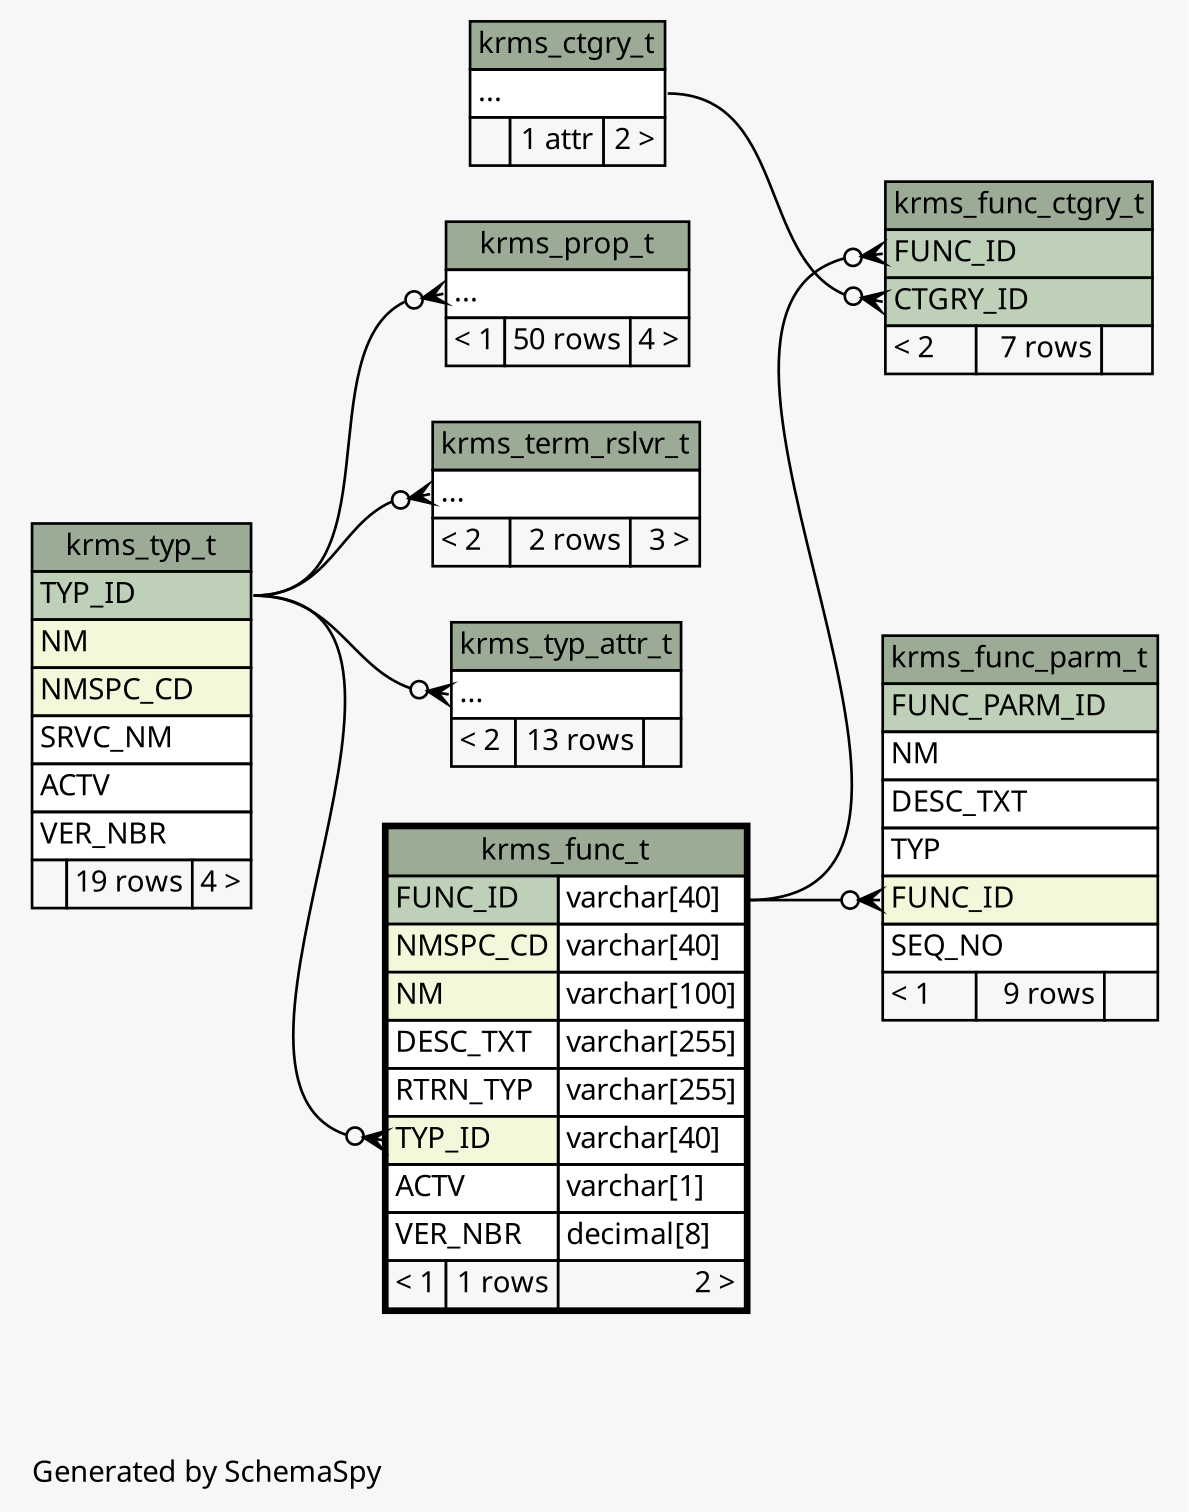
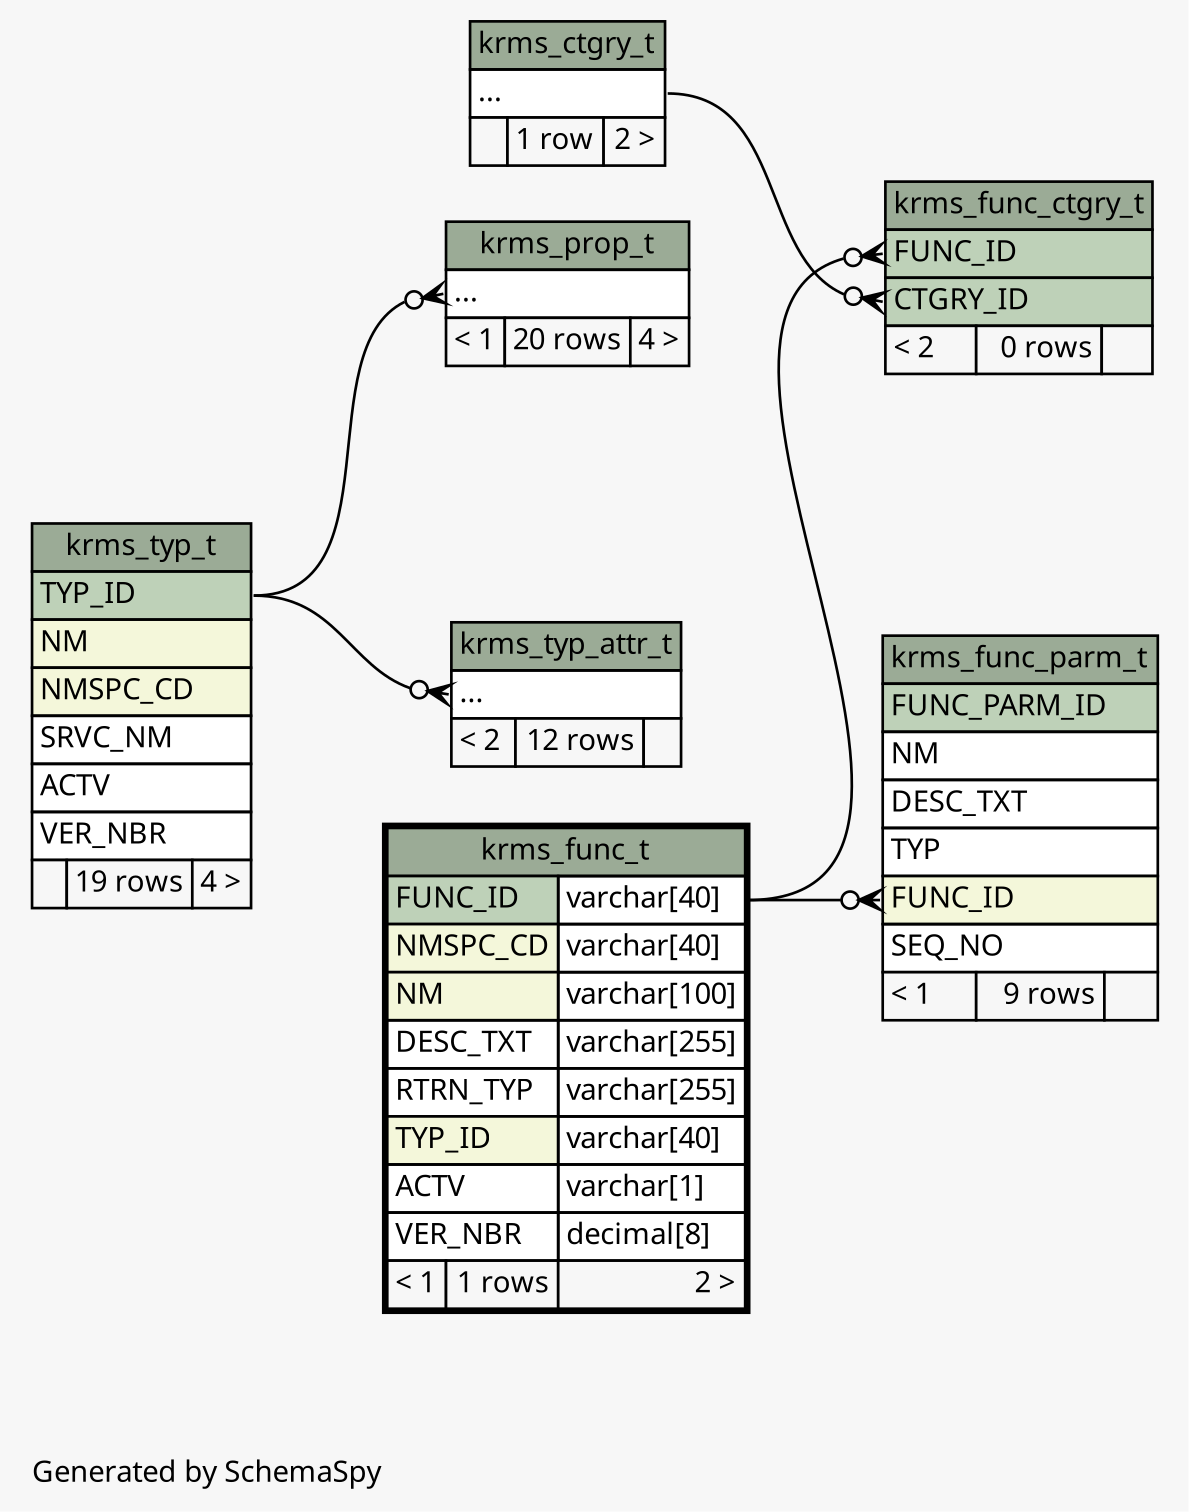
  digraph {
    bgcolor="#f7f7f7"
    fontname="Noto Sans"
    fontsize=11
    label="\nGenerated by SchemaSpy"
    labeljust=l
    nodesep=0.18
    rankdir=RL
    ranksep=0.46
    node [fontname="Noto Sans" fontsize=11 shape=plaintext]
    edge [arrowhead=none arrowsize=0.8 arrowtail=crowodot dir=back fontname="Noto Sans" headport="TYP_ID:e" tailport="elipses:w"]
-   n1 [label=<     <TABLE BORDER="0" CELLBORDER="1" CELLSPACING="0" BGCOLOR="#ffffff">       <TR><TD COLSPAN="3" BGCOLOR="#9bab96" ALIGN="CENTER">krms_func_ctgry_t</TD></TR>       <TR><TD PORT="FUNC_ID" COLSPAN="3" BGCOLOR="#bed1b8" ALIGN="LEFT">FUNC_ID</TD></TR>       <TR><TD PORT="CTGRY_ID" COLSPAN="3" BGCOLOR="#bed1b8" ALIGN="LEFT">CTGRY_ID</TD></TR>       <TR><TD ALIGN="LEFT" BGCOLOR="#f7f7f7">&lt; 2</TD><TD ALIGN="RIGHT" BGCOLOR="#f7f7f7">7 rows</TD><TD ALIGN="RIGHT" BGCOLOR="#f7f7f7">  </TD></TR>     </TABLE>>]
-   n2 [label=<     <TABLE BORDER="0" CELLBORDER="1" CELLSPACING="0" BGCOLOR="#ffffff">       <TR><TD COLSPAN="3" BGCOLOR="#9bab96" ALIGN="CENTER">krms_ctgry_t</TD></TR>       <TR><TD PORT="elipses" COLSPAN="3" ALIGN="LEFT">...</TD></TR>       <TR><TD ALIGN="LEFT" BGCOLOR="#f7f7f7">  </TD><TD ALIGN="RIGHT" BGCOLOR="#f7f7f7">1 attr</TD><TD ALIGN="RIGHT" BGCOLOR="#f7f7f7">2 &gt;</TD></TR>     </TABLE>>]
+   n1 [label=<     <TABLE BORDER="0" CELLBORDER="1" CELLSPACING="0" BGCOLOR="#ffffff">       <TR><TD COLSPAN="3" BGCOLOR="#9bab96" ALIGN="CENTER">krms_func_ctgry_t</TD></TR>       <TR><TD PORT="FUNC_ID" COLSPAN="3" BGCOLOR="#bed1b8" ALIGN="LEFT">FUNC_ID</TD></TR>       <TR><TD PORT="CTGRY_ID" COLSPAN="3" BGCOLOR="#bed1b8" ALIGN="LEFT">CTGRY_ID</TD></TR>       <TR><TD ALIGN="LEFT" BGCOLOR="#f7f7f7">&lt; 2</TD><TD ALIGN="RIGHT" BGCOLOR="#f7f7f7">0 rows</TD><TD ALIGN="RIGHT" BGCOLOR="#f7f7f7">  </TD></TR>     </TABLE>>]
+   n2 [label=<     <TABLE BORDER="0" CELLBORDER="1" CELLSPACING="0" BGCOLOR="#ffffff">       <TR><TD COLSPAN="3" BGCOLOR="#9bab96" ALIGN="CENTER">krms_ctgry_t</TD></TR>       <TR><TD PORT="elipses" COLSPAN="3" ALIGN="LEFT">...</TD></TR>       <TR><TD ALIGN="LEFT" BGCOLOR="#f7f7f7">  </TD><TD ALIGN="RIGHT" BGCOLOR="#f7f7f7">1 row</TD><TD ALIGN="RIGHT" BGCOLOR="#f7f7f7">2 &gt;</TD></TR>     </TABLE>>]
    n3 [label=<     <TABLE BORDER="2" CELLBORDER="1" CELLSPACING="0" BGCOLOR="#ffffff">       <TR><TD COLSPAN="3" BGCOLOR="#9bab96" ALIGN="CENTER">krms_func_t</TD></TR>       <TR><TD PORT="FUNC_ID" COLSPAN="2" BGCOLOR="#bed1b8" ALIGN="LEFT">FUNC_ID</TD><TD PORT="FUNC_ID.type" ALIGN="LEFT">varchar[40]</TD></TR>       <TR><TD PORT="NMSPC_CD" COLSPAN="2" BGCOLOR="#f4f7da" ALIGN="LEFT">NMSPC_CD</TD><TD PORT="NMSPC_CD.type" ALIGN="LEFT">varchar[40]</TD></TR>       <TR><TD PORT="NM" COLSPAN="2" BGCOLOR="#f4f7da" ALIGN="LEFT">NM</TD><TD PORT="NM.type" ALIGN="LEFT">varchar[100]</TD></TR>       <TR><TD PORT="DESC_TXT" COLSPAN="2" ALIGN="LEFT">DESC_TXT</TD><TD PORT="DESC_TXT.type" ALIGN="LEFT">varchar[255]</TD></TR>       <TR><TD PORT="RTRN_TYP" COLSPAN="2" ALIGN="LEFT">RTRN_TYP</TD><TD PORT="RTRN_TYP.type" ALIGN="LEFT">varchar[255]</TD></TR>       <TR><TD PORT="TYP_ID" COLSPAN="2" BGCOLOR="#f4f7da" ALIGN="LEFT">TYP_ID</TD><TD PORT="TYP_ID.type" ALIGN="LEFT">varchar[40]</TD></TR>       <TR><TD PORT="ACTV" COLSPAN="2" ALIGN="LEFT">ACTV</TD><TD PORT="ACTV.type" ALIGN="LEFT">varchar[1]</TD></TR>       <TR><TD PORT="VER_NBR" COLSPAN="2" ALIGN="LEFT">VER_NBR</TD><TD PORT="VER_NBR.type" ALIGN="LEFT">decimal[8]</TD></TR>       <TR><TD ALIGN="LEFT" BGCOLOR="#f7f7f7">&lt; 1</TD><TD ALIGN="RIGHT" BGCOLOR="#f7f7f7">1 rows</TD><TD ALIGN="RIGHT" BGCOLOR="#f7f7f7">2 &gt;</TD></TR>     </TABLE>>]
    n4 [label=<     <TABLE BORDER="0" CELLBORDER="1" CELLSPACING="0" BGCOLOR="#ffffff">       <TR><TD COLSPAN="3" BGCOLOR="#9bab96" ALIGN="CENTER">krms_typ_t</TD></TR>       <TR><TD PORT="TYP_ID" COLSPAN="3" BGCOLOR="#bed1b8" ALIGN="LEFT">TYP_ID</TD></TR>       <TR><TD PORT="NM" COLSPAN="3" BGCOLOR="#f4f7da" ALIGN="LEFT">NM</TD></TR>       <TR><TD PORT="NMSPC_CD" COLSPAN="3" BGCOLOR="#f4f7da" ALIGN="LEFT">NMSPC_CD</TD></TR>       <TR><TD PORT="SRVC_NM" COLSPAN="3" ALIGN="LEFT">SRVC_NM</TD></TR>       <TR><TD PORT="ACTV" COLSPAN="3" ALIGN="LEFT">ACTV</TD></TR>       <TR><TD PORT="VER_NBR" COLSPAN="3" ALIGN="LEFT">VER_NBR</TD></TR>       <TR><TD ALIGN="LEFT" BGCOLOR="#f7f7f7">  </TD><TD ALIGN="RIGHT" BGCOLOR="#f7f7f7">19 rows</TD><TD ALIGN="RIGHT" BGCOLOR="#f7f7f7">4 &gt;</TD></TR>     </TABLE>>]
    n5 [label=<     <TABLE BORDER="0" CELLBORDER="1" CELLSPACING="0" BGCOLOR="#ffffff">       <TR><TD COLSPAN="3" BGCOLOR="#9bab96" ALIGN="CENTER">krms_func_parm_t</TD></TR>       <TR><TD PORT="FUNC_PARM_ID" COLSPAN="3" BGCOLOR="#bed1b8" ALIGN="LEFT">FUNC_PARM_ID</TD></TR>       <TR><TD PORT="NM" COLSPAN="3" ALIGN="LEFT">NM</TD></TR>       <TR><TD PORT="DESC_TXT" COLSPAN="3" ALIGN="LEFT">DESC_TXT</TD></TR>       <TR><TD PORT="TYP" COLSPAN="3" ALIGN="LEFT">TYP</TD></TR>       <TR><TD PORT="FUNC_ID" COLSPAN="3" BGCOLOR="#f4f7da" ALIGN="LEFT">FUNC_ID</TD></TR>       <TR><TD PORT="SEQ_NO" COLSPAN="3" ALIGN="LEFT">SEQ_NO</TD></TR>       <TR><TD ALIGN="LEFT" BGCOLOR="#f7f7f7">&lt; 1</TD><TD ALIGN="RIGHT" BGCOLOR="#f7f7f7">9 rows</TD><TD ALIGN="RIGHT" BGCOLOR="#f7f7f7">  </TD></TR>     </TABLE>>]
-   n6 [label=<     <TABLE BORDER="0" CELLBORDER="1" CELLSPACING="0" BGCOLOR="#ffffff">       <TR><TD COLSPAN="3" BGCOLOR="#9bab96" ALIGN="CENTER">krms_prop_t</TD></TR>       <TR><TD PORT="elipses" COLSPAN="3" ALIGN="LEFT">...</TD></TR>       <TR><TD ALIGN="LEFT" BGCOLOR="#f7f7f7">&lt; 1</TD><TD ALIGN="RIGHT" BGCOLOR="#f7f7f7">50 rows</TD><TD ALIGN="RIGHT" BGCOLOR="#f7f7f7">4 &gt;</TD></TR>     </TABLE>>]
-   n7 [label=<     <TABLE BORDER="0" CELLBORDER="1" CELLSPACING="0" BGCOLOR="#ffffff">       <TR><TD COLSPAN="3" BGCOLOR="#9bab96" ALIGN="CENTER">krms_term_rslvr_t</TD></TR>       <TR><TD PORT="elipses" COLSPAN="3" ALIGN="LEFT">...</TD></TR>       <TR><TD ALIGN="LEFT" BGCOLOR="#f7f7f7">&lt; 2</TD><TD ALIGN="RIGHT" BGCOLOR="#f7f7f7">2 rows</TD><TD ALIGN="RIGHT" BGCOLOR="#f7f7f7">3 &gt;</TD></TR>     </TABLE>>]
-   n8 [label=<     <TABLE BORDER="0" CELLBORDER="1" CELLSPACING="0" BGCOLOR="#ffffff">       <TR><TD COLSPAN="3" BGCOLOR="#9bab96" ALIGN="CENTER">krms_typ_attr_t</TD></TR>       <TR><TD PORT="elipses" COLSPAN="3" ALIGN="LEFT">...</TD></TR>       <TR><TD ALIGN="LEFT" BGCOLOR="#f7f7f7">&lt; 2</TD><TD ALIGN="RIGHT" BGCOLOR="#f7f7f7">13 rows</TD><TD ALIGN="RIGHT" BGCOLOR="#f7f7f7">  </TD></TR>     </TABLE>>]
+   n6 [label=<     <TABLE BORDER="0" CELLBORDER="1" CELLSPACING="0" BGCOLOR="#ffffff">       <TR><TD COLSPAN="3" BGCOLOR="#9bab96" ALIGN="CENTER">krms_prop_t</TD></TR>       <TR><TD PORT="elipses" COLSPAN="3" ALIGN="LEFT">...</TD></TR>       <TR><TD ALIGN="LEFT" BGCOLOR="#f7f7f7">&lt; 1</TD><TD ALIGN="RIGHT" BGCOLOR="#f7f7f7">20 rows</TD><TD ALIGN="RIGHT" BGCOLOR="#f7f7f7">4 &gt;</TD></TR>     </TABLE>>]
+   n8 [label=<     <TABLE BORDER="0" CELLBORDER="1" CELLSPACING="0" BGCOLOR="#ffffff">       <TR><TD COLSPAN="3" BGCOLOR="#9bab96" ALIGN="CENTER">krms_typ_attr_t</TD></TR>       <TR><TD PORT="elipses" COLSPAN="3" ALIGN="LEFT">...</TD></TR>       <TR><TD ALIGN="LEFT" BGCOLOR="#f7f7f7">&lt; 2</TD><TD ALIGN="RIGHT" BGCOLOR="#f7f7f7">12 rows</TD><TD ALIGN="RIGHT" BGCOLOR="#f7f7f7">  </TD></TR>     </TABLE>>]
    n1 -> n2 [headport="elipses:e" tailport="CTGRY_ID:w"]
    n1 -> n3 [headport="FUNC_ID.type:e" tailport="FUNC_ID:w"]
-   n3 -> n4 [tailport="TYP_ID:w"]
    n5 -> n3 [headport="FUNC_ID.type:e" tailport="FUNC_ID:w"]
    n6 -> n4
-   n7 -> n4
    n8 -> n4
  }
